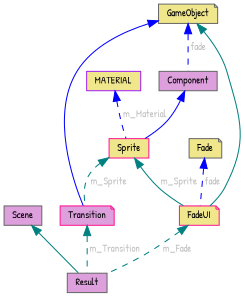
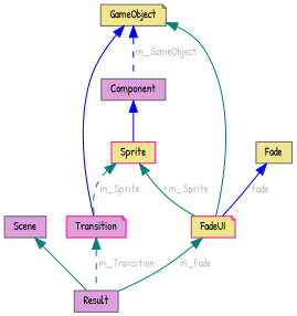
  digraph {
    fontname="Patrick Hand"
    node [color=gray40 fillcolor=khaki fontname="Patrick Hand" fontsize=10 shape=box style=filled]
    edge [color=teal dir=back fontname="Patrick Hand" fontsize=10 labelfontname=Helvetica labelfontsize=10 style=dashed fontcolor=grey]
    n1 [fillcolor=plum fontcolor=black height=0.2 label=Result width=0.4]
    n2 [fillcolor=plum height=0.2 label=Scene width=0.4]
    n3 [color=deeppink fillcolor=plum height=0.2 label=Transition shape=note width=0.4]
    n4 [height=0.2 label=GameObject shape=note width=0.4]
    n5 [fillcolor=plum height=0.2 label=Component width=0.4]
    n6 [color=deeppink height=0.2 label=FadeUI shape=note width=0.4]
    n7 [color=deeppink height=0.2 label=Sprite width=0.4]
-   n8 [color=purple height=0.2 label=MATERIAL width=0.4]
-   n9 [height=0.2 label=Fade shape=note width=0.4]
+   n9 [height=0.2 label=Fade width=0.4]
    n2 -> n1 [style=solid fontcolor=""]
    n3 -> n1 [label=" m_Transition"]
    n4 -> n3 [color=blue style=solid fontcolor=""]
-   n4 -> n5 [color=blue label=" fade"]
+   n4 -> n5 [color=blue label=" m_GameObject"]
    n4 -> n6 [style=solid fontcolor=""]
    n5 -> n7 [color=blue style=solid fontcolor=""]
-   n6 -> n1 [label=" m_Fade"]
+   n6 -> n1 [label=" m_Fade" style=solid]
    n7 -> n3 [label=" m_Sprite"]
    n7 -> n6 [label=" m_Sprite" style=solid]
-   n8 -> n7 [color=blue label=" m_Material"]
-   n9 -> n6 [color=blue label=" fade"]
+   n9 -> n6 [color=blue label=" fade" style=solid]
  }
